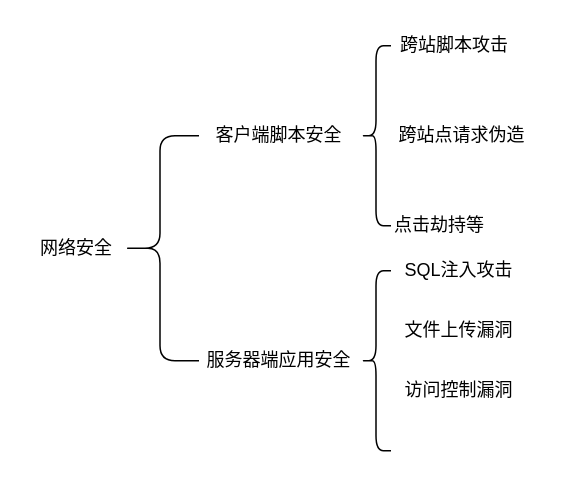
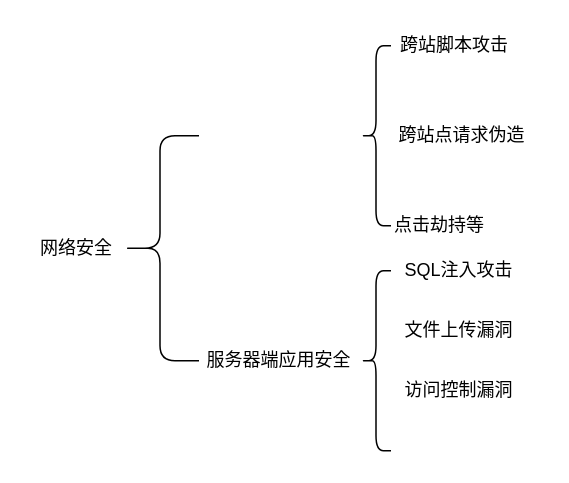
  <mxCell id="0" />
  <mxCell id="1" parent="0" />
  <mxCell id="2" value="" style="shape=curlyBracket;whiteSpace=wrap;html=1;rounded=1;" vertex="1" parent="1"><mxGeometry x="80" y="90" width="52" height="150" as="geometry" /></mxCell>
- <mxCell id="3" value="客户端脚本安全" style="text;html=1;align=center;verticalAlign=middle;resizable=0;points=[];autosize=1;" vertex="1" parent="1"><mxGeometry x="135" y="80" width="100" height="20" as="geometry" /></mxCell>
  <mxCell id="4" value="网络安全" style="text;html=1;align=center;verticalAlign=middle;resizable=0;points=[];autosize=1;" vertex="1" parent="1"><mxGeometry x="20" y="155" width="60" height="20" as="geometry" /></mxCell>
  <mxCell id="5" value="服务器端应用安全&lt;br&gt;" style="text;html=1;align=center;verticalAlign=middle;resizable=0;points=[];autosize=1;" vertex="1" parent="1"><mxGeometry x="130" y="230" width="110" height="20" as="geometry" /></mxCell>
  <mxCell id="6" value="" style="shape=curlyBracket;whiteSpace=wrap;html=1;rounded=1;" vertex="1" parent="1"><mxGeometry x="240" y="30" width="20" height="120" as="geometry" /></mxCell>
  <mxCell id="7" value="" style="shape=curlyBracket;whiteSpace=wrap;html=1;rounded=1;" vertex="1" parent="1"><mxGeometry x="240" y="180" width="20" height="120" as="geometry" /></mxCell>
  <mxCell id="8" value="跨站脚本攻击" style="text;html=1;align=center;verticalAlign=middle;resizable=0;points=[];autosize=1;" vertex="1" parent="1"><mxGeometry x="257" y="20" width="90" height="20" as="geometry" /></mxCell>
  <mxCell id="9" value="跨站点请求伪造" style="text;html=1;align=center;verticalAlign=middle;resizable=0;points=[];autosize=1;" vertex="1" parent="1"><mxGeometry x="257" y="80" width="100" height="20" as="geometry" /></mxCell>
  <mxCell id="10" value="点击劫持等" style="text;html=1;align=center;verticalAlign=middle;resizable=0;points=[];autosize=1;" vertex="1" parent="1"><mxGeometry x="252" y="140" width="80" height="20" as="geometry" /></mxCell>
  <mxCell id="11" value="SQL注入攻击" style="text;html=1;align=center;verticalAlign=middle;resizable=0;points=[];autosize=1;" vertex="1" parent="1"><mxGeometry x="260" y="170" width="90" height="20" as="geometry" /></mxCell>
  <mxCell id="12" value="文件上传漏洞" style="text;html=1;align=center;verticalAlign=middle;resizable=0;points=[];autosize=1;" vertex="1" parent="1"><mxGeometry x="260" y="210" width="90" height="20" as="geometry" /></mxCell>
  <mxCell id="13" value="访问控制漏洞" style="text;html=1;align=center;verticalAlign=middle;resizable=0;points=[];autosize=1;" vertex="1" parent="1"><mxGeometry x="260" y="250" width="90" height="20" as="geometry" /></mxCell>
